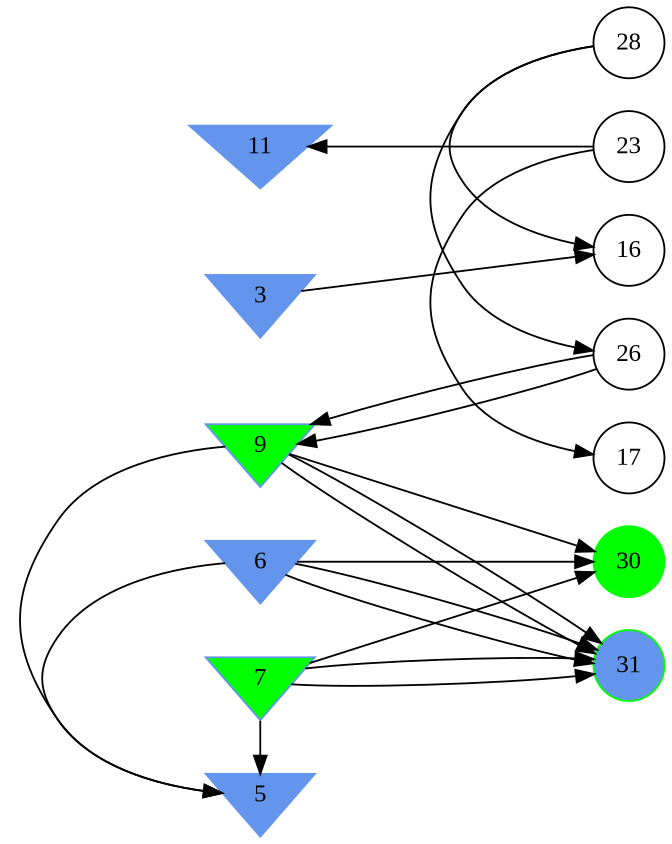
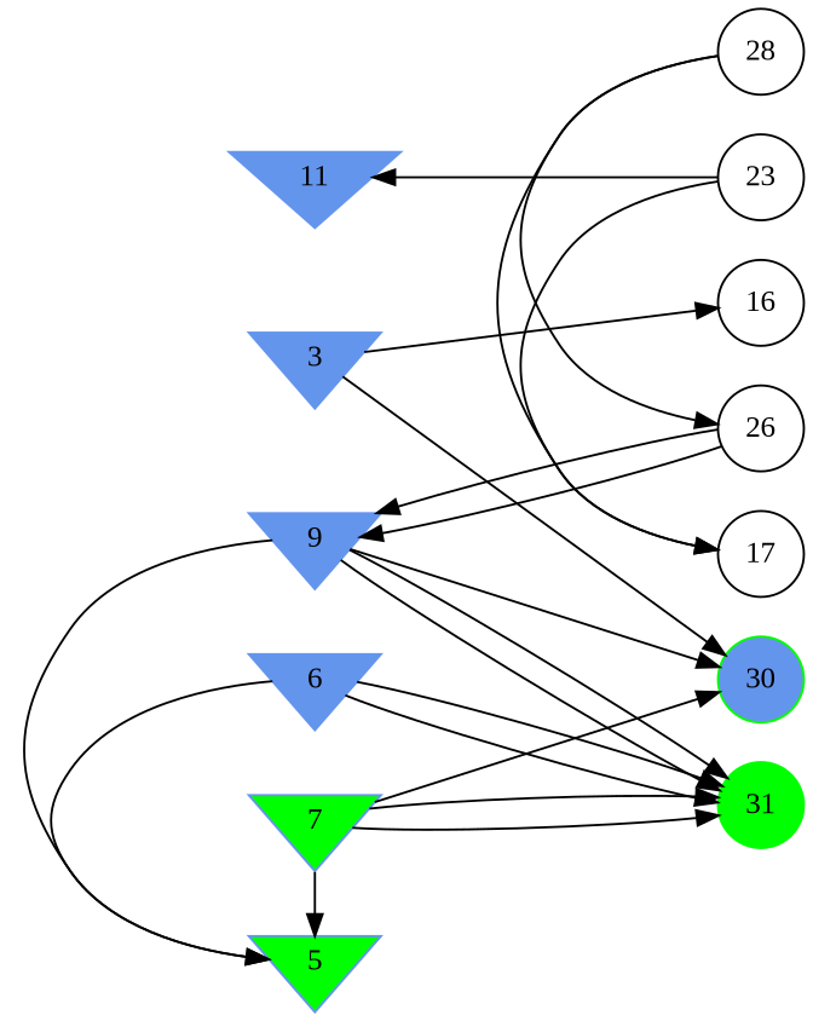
  digraph {
    fontname="Liberation Serif"
    rankdir=LR
    ranksep=2.0
    node [color=cornflowerblue fontname="Liberation Serif" shape=circle style=filled]
    edge [fontname="Liberation Serif"]
    3 [shape=invtriangle]
-   5 [shape=invtriangle]
+   5 [shape=invtriangle fillcolor=green]
    6 [shape=invtriangle]
    7 [fillcolor=green shape=invtriangle]
-   9 [shape=invtriangle fillcolor=green]
+   9 [shape=invtriangle]
    11 [shape=invtriangle]
    16 [color=black style=""]
    17 [color=black style=""]
    23 [color=black style=""]
    26 [color=black style=""]
    28 [color=black style=""]
-   30 [color=green]
-   31 [color=green fillcolor=cornflowerblue]
+   30 [color=green fillcolor=cornflowerblue]
+   31 [color=green]
    subgraph sub_1 {
      rank=same
      3
      5
      6
      7
      9
      11
    }
    subgraph sub_2 {
      rank=same
      16
      17
      23
      26
      28
    }
    subgraph sub_3 {
      rank=same
      30
      31
    }
    3 -> 16
    6 -> 5
-   6 -> 30
+   3 -> 30
    6 -> 31
    6 -> 31
    7 -> 5
    7 -> 30
    7 -> 31
    7 -> 31
    9 -> 5
    9 -> 30
    9 -> 31
    9 -> 31
    23 -> 11
    23 -> 17
    26 -> 9
    26 -> 9
-   28 -> 16
+   28 -> 17
    28 -> 26
  }
